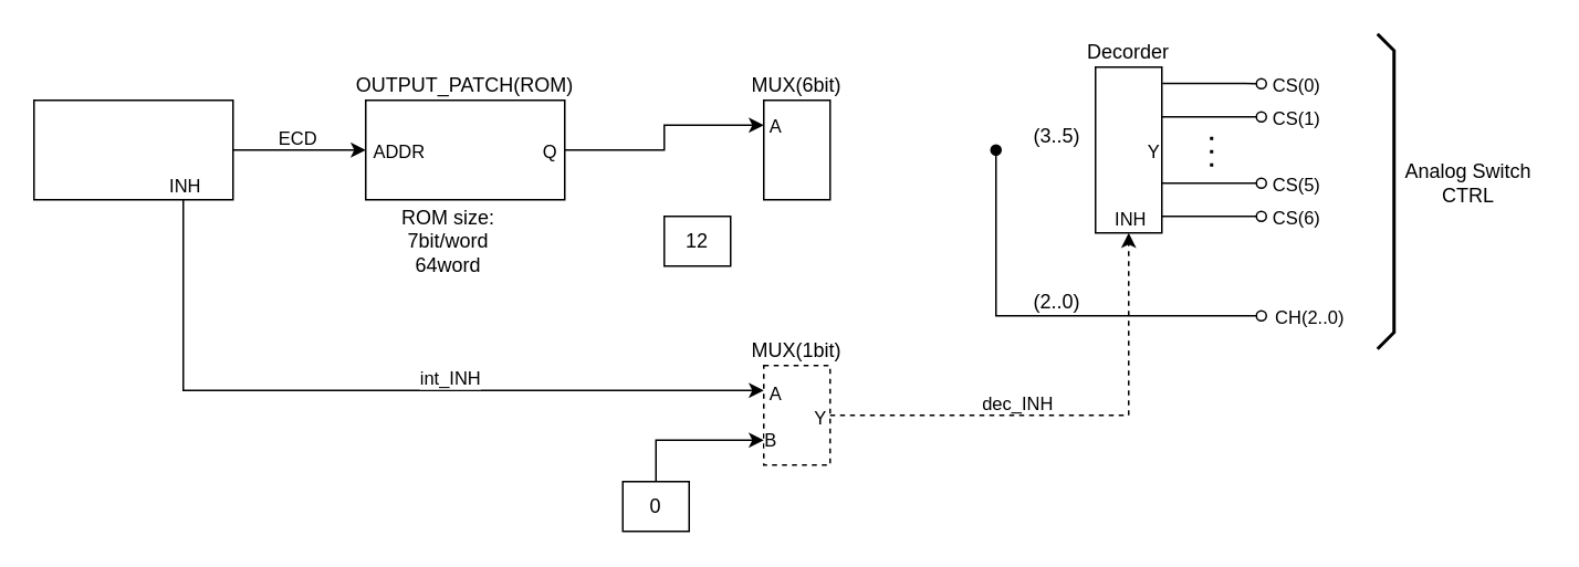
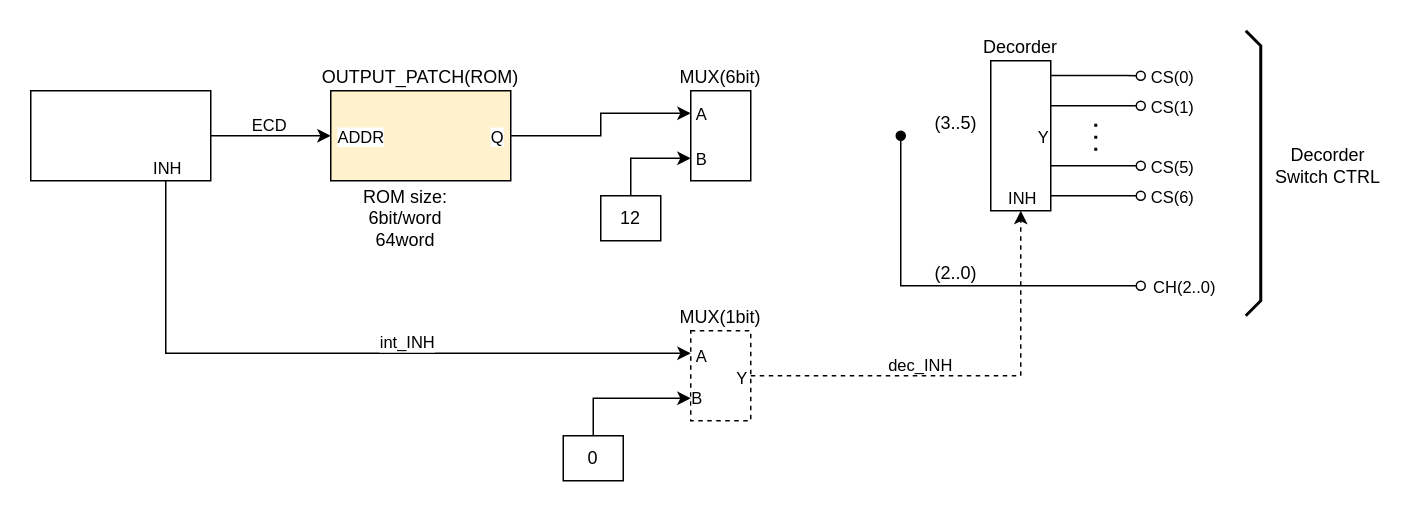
  <mxCell id="0" />
  <mxCell id="1" parent="0" />
  <mxCell id="2" value="" style="rounded=0;whiteSpace=wrap;html=1;" vertex="1" parent="1"><mxGeometry x="20" y="60" width="120" height="60" as="geometry" /></mxCell>
- <mxCell id="3" value="OUTPUT_PATCH(ROM)" style="rounded=0;whiteSpace=wrap;html=1;labelPosition=center;verticalLabelPosition=top;align=center;verticalAlign=bottom;" vertex="1" parent="1"><mxGeometry x="220" y="60" width="120" height="60" as="geometry" /></mxCell>
+ <mxCell id="3" value="OUTPUT_PATCH(ROM)" style="rounded=0;whiteSpace=wrap;html=1;labelPosition=center;verticalLabelPosition=top;align=center;verticalAlign=bottom;fillColor=#fff2cc;" vertex="1" parent="1"><mxGeometry x="220" y="60" width="120" height="60" as="geometry" /></mxCell>
  <mxCell id="4" value="MUX(1bit)" style="rounded=0;whiteSpace=wrap;html=1;labelPosition=center;verticalLabelPosition=top;align=center;verticalAlign=bottom;dashed=1;" vertex="1" parent="1"><mxGeometry x="460" y="220" width="40" height="60" as="geometry" /></mxCell>
  <mxCell id="5" value="(3..5)" style="text;html=1;align=center;verticalAlign=middle;whiteSpace=wrap;rounded=0;" vertex="1" parent="1"><mxGeometry x="607" y="67" width="60" height="30" as="geometry" /></mxCell>
  <mxCell id="6" value="Decorder" style="rounded=0;whiteSpace=wrap;html=1;labelPosition=center;verticalLabelPosition=top;align=center;verticalAlign=bottom;" vertex="1" parent="1"><mxGeometry x="660" y="40" width="40" height="100" as="geometry" /></mxCell>
  <mxCell id="7" value="MUX(6bit)" style="rounded=0;whiteSpace=wrap;html=1;labelPosition=center;verticalLabelPosition=top;align=center;verticalAlign=bottom;" vertex="1" parent="1"><mxGeometry x="460" y="60" width="40" height="60" as="geometry" /></mxCell>
  <mxCell id="8" style="edgeStyle=orthogonalEdgeStyle;rounded=0;orthogonalLoop=1;jettySize=auto;html=1;exitX=1;exitY=0.5;exitDx=0;exitDy=0;entryX=0;entryY=0.5;entryDx=0;entryDy=0;" edge="1" parent="1" source="2" target="3"><mxGeometry relative="1" as="geometry" /></mxCell>
  <mxCell id="9" value="ADDR" style="edgeLabel;html=1;align=center;verticalAlign=middle;resizable=0;points=[];" vertex="1" connectable="0" parent="8"><mxGeometry x="0.67" relative="1" as="geometry"><mxPoint x="32" as="offset" /></mxGeometry></mxCell>
  <mxCell id="10" value="ECD" style="edgeLabel;html=1;align=center;verticalAlign=middle;resizable=0;points=[];" vertex="1" connectable="0" parent="8"><mxGeometry x="-0.458" y="1" relative="1" as="geometry"><mxPoint x="16" y="-7" as="offset" /></mxGeometry></mxCell>
  <mxCell id="11" style="edgeStyle=orthogonalEdgeStyle;rounded=0;orthogonalLoop=1;jettySize=auto;html=1;exitX=0.75;exitY=1;exitDx=0;exitDy=0;entryX=0;entryY=0.25;entryDx=0;entryDy=0;" edge="1" parent="1" source="2" target="4"><mxGeometry relative="1" as="geometry" /></mxCell>
  <mxCell id="12" value="A" style="edgeLabel;html=1;align=center;verticalAlign=middle;resizable=0;points=[];" vertex="1" connectable="0" parent="11"><mxGeometry x="0.952" y="-1" relative="1" as="geometry"><mxPoint x="17" as="offset" /></mxGeometry></mxCell>
  <mxCell id="13" value="INH" style="edgeLabel;html=1;align=center;verticalAlign=middle;resizable=0;points=[];" vertex="1" connectable="0" parent="11"><mxGeometry x="-0.955" relative="1" as="geometry"><mxPoint y="-19" as="offset" /></mxGeometry></mxCell>
  <mxCell id="14" value="int_INH" style="edgeLabel;html=1;align=center;verticalAlign=middle;resizable=0;points=[];" vertex="1" connectable="0" parent="11"><mxGeometry x="-0.29" y="-1" relative="1" as="geometry"><mxPoint x="110" y="-9" as="offset" /></mxGeometry></mxCell>
  <mxCell id="15" style="edgeStyle=orthogonalEdgeStyle;rounded=0;orthogonalLoop=1;jettySize=auto;html=1;exitX=1;exitY=0.5;exitDx=0;exitDy=0;entryX=0;entryY=0.25;entryDx=0;entryDy=0;" edge="1" parent="1" source="3" target="7"><mxGeometry relative="1" as="geometry" /></mxCell>
  <mxCell id="16" value="A" style="edgeLabel;html=1;align=center;verticalAlign=middle;resizable=0;points=[];" vertex="1" connectable="0" parent="15"><mxGeometry x="0.884" relative="1" as="geometry"><mxPoint x="14" as="offset" /></mxGeometry></mxCell>
  <mxCell id="17" value="Q" style="edgeLabel;html=1;align=center;verticalAlign=middle;resizable=0;points=[];" vertex="1" connectable="0" parent="15"><mxGeometry x="-0.801" relative="1" as="geometry"><mxPoint x="-23" as="offset" /></mxGeometry></mxCell>
  <mxCell id="18" style="edgeStyle=orthogonalEdgeStyle;rounded=0;orthogonalLoop=1;jettySize=auto;html=1;exitX=1;exitY=0.5;exitDx=0;exitDy=0;entryX=0.5;entryY=1;entryDx=0;entryDy=0;dashed=1;" edge="1" parent="1" source="4" target="6"><mxGeometry relative="1" as="geometry" /></mxCell>
  <mxCell id="19" value="INH" style="edgeLabel;html=1;align=center;verticalAlign=middle;resizable=0;points=[];" vertex="1" connectable="0" parent="18"><mxGeometry x="0.932" relative="1" as="geometry"><mxPoint y="-19" as="offset" /></mxGeometry></mxCell>
  <mxCell id="20" value="Y" style="edgeLabel;html=1;align=center;verticalAlign=middle;resizable=0;points=[];" vertex="1" connectable="0" parent="18"><mxGeometry x="-0.859" y="-1" relative="1" as="geometry"><mxPoint x="-27" as="offset" /></mxGeometry></mxCell>
  <mxCell id="21" value="dec_INH" style="edgeLabel;html=1;align=center;verticalAlign=middle;resizable=0;points=[];" vertex="1" connectable="0" parent="18"><mxGeometry x="-0.231" y="2" relative="1" as="geometry"><mxPoint y="-6" as="offset" /></mxGeometry></mxCell>
  <mxCell id="22" style="edgeStyle=orthogonalEdgeStyle;rounded=0;orthogonalLoop=1;jettySize=auto;html=1;exitX=1.009;exitY=0.098;exitDx=0;exitDy=0;exitPerimeter=0;endArrow=oval;endFill=0;" edge="1" parent="1" source="6"><mxGeometry relative="1" as="geometry"><mxPoint x="760" y="50" as="targetPoint" /><mxPoint x="700" y="60" as="sourcePoint" /><Array as="points"><mxPoint x="750" y="50" /></Array></mxGeometry></mxCell>
  <mxCell id="23" value="CS(0)" style="edgeLabel;html=1;align=center;verticalAlign=middle;resizable=0;points=[];" vertex="1" connectable="0" parent="22"><mxGeometry x="1" y="-1" relative="1" as="geometry"><mxPoint x="20" y="-1" as="offset" /></mxGeometry></mxCell>
+ <mxCell id="24" style="edgeStyle=orthogonalEdgeStyle;rounded=0;orthogonalLoop=1;jettySize=auto;html=1;exitX=0.5;exitY=0;exitDx=0;exitDy=0;entryX=0;entryY=0.75;entryDx=0;entryDy=0;" edge="1" parent="1" source="26" target="7"><mxGeometry relative="1" as="geometry" /></mxCell>
+ <mxCell id="25" value="B" style="edgeLabel;html=1;align=center;verticalAlign=middle;resizable=0;points=[];" vertex="1" connectable="0" parent="24"><mxGeometry x="0.785" relative="1" as="geometry"><mxPoint x="13" as="offset" /></mxGeometry></mxCell>
  <mxCell id="26" value="12" style="text;html=1;align=center;verticalAlign=middle;whiteSpace=wrap;rounded=0;strokeColor=default;strokeWidth=1;" vertex="1" parent="1"><mxGeometry x="400" y="130" width="40" height="30" as="geometry" /></mxCell>
  <mxCell id="27" style="edgeStyle=orthogonalEdgeStyle;rounded=0;orthogonalLoop=1;jettySize=auto;html=1;exitX=0.5;exitY=0;exitDx=0;exitDy=0;entryX=0;entryY=0.75;entryDx=0;entryDy=0;" edge="1" parent="1" source="29" target="4"><mxGeometry relative="1" as="geometry" /></mxCell>
  <mxCell id="28" value="B" style="edgeLabel;html=1;align=center;verticalAlign=middle;resizable=0;points=[];" vertex="1" connectable="0" parent="27"><mxGeometry x="0.785" y="1" relative="1" as="geometry"><mxPoint x="13" as="offset" /></mxGeometry></mxCell>
  <mxCell id="29" value="0" style="text;html=1;align=center;verticalAlign=middle;whiteSpace=wrap;rounded=0;strokeColor=default;strokeWidth=1;" vertex="1" parent="1"><mxGeometry x="375" y="290" width="40" height="30" as="geometry" /></mxCell>
  <mxCell id="30" style="edgeStyle=orthogonalEdgeStyle;rounded=0;orthogonalLoop=1;jettySize=auto;html=1;exitX=1;exitY=0.25;exitDx=0;exitDy=0;endArrow=oval;endFill=0;" edge="1" parent="1"><mxGeometry relative="1" as="geometry"><mxPoint x="760" y="70" as="targetPoint" /><mxPoint x="700" y="70" as="sourcePoint" /></mxGeometry></mxCell>
  <mxCell id="31" value="CS(1)" style="edgeLabel;html=1;align=center;verticalAlign=middle;resizable=0;points=[];" vertex="1" connectable="0" parent="30"><mxGeometry x="1" y="1" relative="1" as="geometry"><mxPoint x="20" y="1" as="offset" /></mxGeometry></mxCell>
  <mxCell id="32" value="Y" style="edgeLabel;html=1;align=center;verticalAlign=middle;resizable=0;points=[];" vertex="1" connectable="0" parent="30"><mxGeometry x="-1" relative="1" as="geometry"><mxPoint x="-6" y="20" as="offset" /></mxGeometry></mxCell>
  <mxCell id="33" style="edgeStyle=orthogonalEdgeStyle;rounded=0;orthogonalLoop=1;jettySize=auto;html=1;exitX=1;exitY=0.25;exitDx=0;exitDy=0;endArrow=oval;endFill=0;" edge="1" parent="1"><mxGeometry relative="1" as="geometry"><mxPoint x="760" y="110" as="targetPoint" /><mxPoint x="700" y="110" as="sourcePoint" /></mxGeometry></mxCell>
  <mxCell id="34" value="CS(5)" style="edgeLabel;html=1;align=center;verticalAlign=middle;resizable=0;points=[];" vertex="1" connectable="0" parent="33"><mxGeometry x="1" y="-1" relative="1" as="geometry"><mxPoint x="20" y="-1" as="offset" /></mxGeometry></mxCell>
  <mxCell id="35" style="edgeStyle=orthogonalEdgeStyle;rounded=0;orthogonalLoop=1;jettySize=auto;html=1;exitX=1;exitY=0.25;exitDx=0;exitDy=0;endArrow=oval;endFill=0;" edge="1" parent="1"><mxGeometry relative="1" as="geometry"><mxPoint x="760" y="130" as="targetPoint" /><mxPoint x="700" y="130" as="sourcePoint" /></mxGeometry></mxCell>
  <mxCell id="36" value="CS(6)" style="edgeLabel;html=1;align=center;verticalAlign=middle;resizable=0;points=[];" vertex="1" connectable="0" parent="35"><mxGeometry x="1" y="1" relative="1" as="geometry"><mxPoint x="20" y="1" as="offset" /></mxGeometry></mxCell>
  <mxCell id="37" value="" style="endArrow=none;dashed=1;html=1;dashPattern=1 3;strokeWidth=2;rounded=0;" edge="1" parent="1"><mxGeometry width="50" height="50" relative="1" as="geometry"><mxPoint x="730" y="100" as="sourcePoint" /><mxPoint x="730" y="80" as="targetPoint" /></mxGeometry></mxCell>
  <mxCell id="38" value="" style="endArrow=oval;html=1;rounded=0;endFill=1;startArrow=oval;startFill=0;" edge="1" parent="1"><mxGeometry width="50" height="50" relative="1" as="geometry"><mxPoint x="760" y="190" as="sourcePoint" /><mxPoint x="600" y="90" as="targetPoint" /><Array as="points"><mxPoint x="600" y="190" /></Array></mxGeometry></mxCell>
  <mxCell id="39" value="CH(2..0)" style="edgeLabel;html=1;align=center;verticalAlign=middle;resizable=0;points=[];" vertex="1" connectable="0" parent="38"><mxGeometry x="-0.734" y="2" relative="1" as="geometry"><mxPoint x="63" y="-2" as="offset" /></mxGeometry></mxCell>
  <mxCell id="40" value="(2..0)" style="text;html=1;align=center;verticalAlign=middle;whiteSpace=wrap;rounded=0;" vertex="1" parent="1"><mxGeometry x="607" y="167" width="60" height="30" as="geometry" /></mxCell>
- <mxCell id="41" value="Analog Switch CTRL" style="text;html=1;align=center;verticalAlign=middle;whiteSpace=wrap;rounded=0;" vertex="1" parent="1"><mxGeometry x="840" y="80" width="90" height="60" as="geometry" /></mxCell>
+ <mxCell id="41" value="Decorder Switch CTRL" style="text;html=1;align=center;verticalAlign=middle;whiteSpace=wrap;rounded=0;" vertex="1" parent="1"><mxGeometry x="840" y="80" width="90" height="60" as="geometry" /></mxCell>
  <mxCell id="42" value="" style="endArrow=none;html=1;rounded=0;strokeWidth=2;" edge="1" parent="1"><mxGeometry width="50" height="50" relative="1" as="geometry"><mxPoint x="830" y="210" as="sourcePoint" /><mxPoint x="830" y="20" as="targetPoint" /><Array as="points"><mxPoint x="840" y="200" /><mxPoint x="840" y="30" /></Array></mxGeometry></mxCell>
- <mxCell id="43" value="ROM size:&lt;div&gt;7bit/word&lt;/div&gt;&lt;div&gt;64word&lt;/div&gt;" style="text;html=1;align=center;verticalAlign=middle;whiteSpace=wrap;rounded=0;" vertex="1" parent="1"><mxGeometry x="240" y="130" width="60" height="30" as="geometry" /></mxCell>
+ <mxCell id="43" value="ROM size:&lt;div&gt;6bit/word&lt;/div&gt;&lt;div&gt;64word&lt;/div&gt;" style="text;html=1;align=center;verticalAlign=middle;whiteSpace=wrap;rounded=0;" vertex="1" parent="1"><mxGeometry x="240" y="130" width="60" height="30" as="geometry" /></mxCell>
